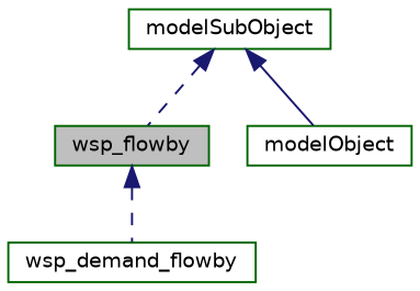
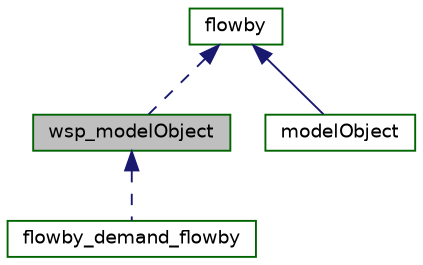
  digraph {
    node [color=darkgreen fillcolor=white fontname=Helvetica fontsize=10 shape=record style=filled]
    edge [color=midnightblue dir=back fontname=Helvetica fontsize=10 labelfontname=Helvetica labelfontsize=10 style=dashed]
-   n1 [fillcolor=grey75 fontcolor=black height=0.2 label=wsp_flowby width=0.4]
-   n2 [height=0.2 label=wsp_demand_flowby width=0.4]
-   n3 [height=0.2 label=modelSubObject width=0.4]
+   n1 [fillcolor=grey75 fontcolor=black height=0.2 label=wsp_modelObject width=0.4]
+   n2 [height=0.2 label=flowby_demand_flowby width=0.4]
+   n3 [height=0.2 label=flowby width=0.4]
    n4 [height=0.2 label=modelObject width=0.4]
    n1 -> n2
    n3 -> n1
    n3 -> n4 [style=solid]
  }
